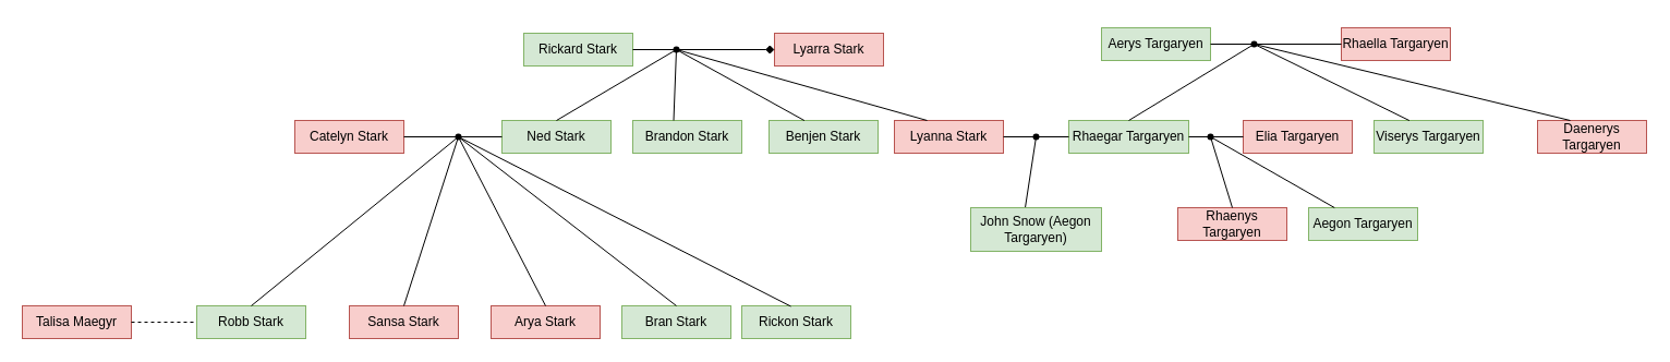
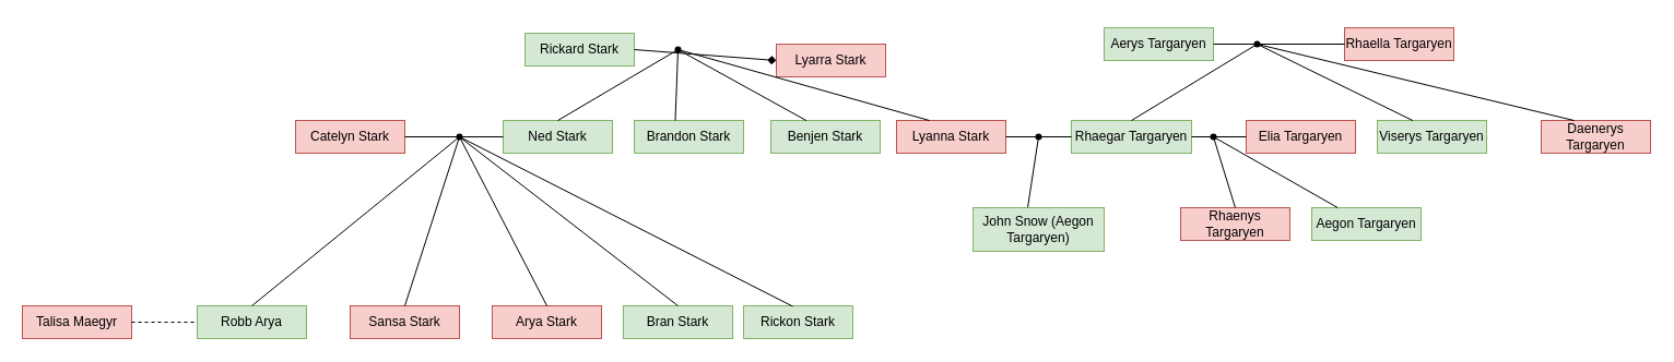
  <mxCell id="0" />
  <mxCell id="1" parent="0" />
  <mxCell id="2" value="Rickard Stark" style="rounded=0;whiteSpace=wrap;html=1;fillColor=#d5e8d4;strokeColor=#82b366;" parent="1" vertex="1"><mxGeometry x="480" y="30" width="100" height="30" as="geometry" /></mxCell>
- <mxCell id="3" value="Lyarra Stark" style="rounded=0;whiteSpace=wrap;html=1;fillColor=#f8cecc;strokeColor=#b85450;" parent="1" vertex="1"><mxGeometry x="710" y="30" width="100" height="30" as="geometry" /></mxCell>
+ <mxCell id="3" value="Lyarra Stark" style="rounded=0;whiteSpace=wrap;html=1;fillColor=#f8cecc;strokeColor=#b85450;" parent="1" vertex="1"><mxGeometry x="710" y="40" width="100" height="30" as="geometry" /></mxCell>
  <mxCell id="4" value="Ned Stark" style="rounded=0;whiteSpace=wrap;html=1;fillColor=#d5e8d4;strokeColor=#82b366;" parent="1" vertex="1"><mxGeometry x="460" y="110" width="100" height="30" as="geometry" /></mxCell>
  <mxCell id="5" value="Brandon Stark" style="rounded=0;whiteSpace=wrap;html=1;fillColor=#d5e8d4;strokeColor=#82b366;" parent="1" vertex="1"><mxGeometry x="580" y="110" width="100" height="30" as="geometry" /></mxCell>
  <mxCell id="6" value="Benjen Stark" style="rounded=0;whiteSpace=wrap;html=1;fillColor=#d5e8d4;strokeColor=#82b366;" parent="1" vertex="1"><mxGeometry x="705" y="110" width="100" height="30" as="geometry" /></mxCell>
  <mxCell id="7" value="Lyanna Stark" style="rounded=0;whiteSpace=wrap;html=1;fillColor=#f8cecc;strokeColor=#b85450;" parent="1" vertex="1"><mxGeometry x="820" y="110" width="100" height="30" as="geometry" /></mxCell>
  <mxCell id="8" value="Catelyn Stark" style="rounded=0;whiteSpace=wrap;html=1;fillColor=#f8cecc;strokeColor=#b85450;" parent="1" vertex="1"><mxGeometry x="270" y="110" width="100" height="30" as="geometry" /></mxCell>
- <mxCell id="9" value="Robb Stark" style="rounded=0;whiteSpace=wrap;html=1;fillColor=#d5e8d4;strokeColor=#82b366;" parent="1" vertex="1"><mxGeometry x="180" y="280" width="100" height="30" as="geometry" /></mxCell>
+ <mxCell id="9" value="Robb Arya" style="rounded=0;whiteSpace=wrap;html=1;fillColor=#d5e8d4;strokeColor=#82b366;" parent="1" vertex="1"><mxGeometry x="180" y="280" width="100" height="30" as="geometry" /></mxCell>
  <mxCell id="10" value="Rickon Stark" style="rounded=0;whiteSpace=wrap;html=1;fillColor=#d5e8d4;strokeColor=#82b366;" parent="1" vertex="1"><mxGeometry x="680" y="280" width="100" height="30" as="geometry" /></mxCell>
  <mxCell id="11" value="Bran Stark" style="rounded=0;whiteSpace=wrap;html=1;fillColor=#d5e8d4;strokeColor=#82b366;" parent="1" vertex="1"><mxGeometry x="570" y="280" width="100" height="30" as="geometry" /></mxCell>
  <mxCell id="12" value="Sansa Stark" style="rounded=0;whiteSpace=wrap;html=1;fillColor=#f8cecc;strokeColor=#b85450;" parent="1" vertex="1"><mxGeometry x="320" y="280" width="100" height="30" as="geometry" /></mxCell>
  <mxCell id="13" value="Arya Stark" style="rounded=0;whiteSpace=wrap;html=1;fillColor=#f8cecc;strokeColor=#b85450;" parent="1" vertex="1"><mxGeometry x="450" y="280" width="100" height="30" as="geometry" /></mxCell>
  <mxCell id="14" value="" style="endArrow=none;html=1;rounded=0;exitDx=0;exitDy=0;startArrow=none;" parent="1" source="21" target="4" edge="1"><mxGeometry width="50" height="50" relative="1" as="geometry"><mxPoint x="540" y="230" as="sourcePoint" /><mxPoint x="590" y="180" as="targetPoint" /></mxGeometry></mxCell>
  <mxCell id="15" value="" style="shape=waypoint;sketch=0;fillStyle=solid;size=6;pointerEvents=1;points=[];fillColor=none;resizable=0;rotatable=0;perimeter=centerPerimeter;snapToPoint=1;" parent="1" vertex="1"><mxGeometry x="600" y="25" width="40" height="40" as="geometry" /></mxCell>
  <mxCell id="16" value="" style="endArrow=diamond;html=1;rounded=0;entryX=0;entryY=0.5;entryDx=0;entryDy=0;exitX=1;exitY=0.5;exitDx=0;exitDy=0;" parent="1" source="2" target="3" edge="1"><mxGeometry width="50" height="50" relative="1" as="geometry"><mxPoint x="520" y="190" as="sourcePoint" /><mxPoint x="570" y="140" as="targetPoint" /></mxGeometry></mxCell>
  <mxCell id="17" value="" style="endArrow=none;html=1;rounded=0;exitX=0.5;exitY=0;exitDx=0;exitDy=0;" parent="1" source="4" target="15" edge="1"><mxGeometry width="50" height="50" relative="1" as="geometry"><mxPoint x="520" y="190" as="sourcePoint" /><mxPoint x="570" y="140" as="targetPoint" /></mxGeometry></mxCell>
  <mxCell id="18" value="" style="endArrow=none;html=1;rounded=0;exitX=0.375;exitY=0.001;exitDx=0;exitDy=0;exitPerimeter=0;" parent="1" source="5" target="15" edge="1"><mxGeometry width="50" height="50" relative="1" as="geometry"><mxPoint x="520" y="190" as="sourcePoint" /><mxPoint x="570" y="140" as="targetPoint" /></mxGeometry></mxCell>
  <mxCell id="19" value="" style="endArrow=none;html=1;rounded=0;exitX=0.324;exitY=0.002;exitDx=0;exitDy=0;exitPerimeter=0;entryX=0.515;entryY=0.443;entryDx=0;entryDy=0;entryPerimeter=0;" edge="1" parent="1" source="6" target="15"><mxGeometry width="50" height="50" relative="1" as="geometry"><mxPoint x="600" y="140" as="sourcePoint" /><mxPoint x="620" y="50" as="targetPoint" /></mxGeometry></mxCell>
  <mxCell id="20" value="" style="endArrow=none;html=1;rounded=0;entryX=0.524;entryY=0.406;entryDx=0;entryDy=0;entryPerimeter=0;exitX=0.3;exitY=0;exitDx=0;exitDy=0;exitPerimeter=0;" edge="1" parent="1" source="7" target="15"><mxGeometry width="50" height="50" relative="1" as="geometry"><mxPoint x="600" y="140" as="sourcePoint" /><mxPoint x="620" y="50" as="targetPoint" /></mxGeometry></mxCell>
  <mxCell id="21" value="" style="shape=waypoint;sketch=0;fillStyle=solid;size=6;pointerEvents=1;points=[];fillColor=none;resizable=0;rotatable=0;perimeter=centerPerimeter;snapToPoint=1;" vertex="1" parent="1"><mxGeometry x="400" y="105" width="40" height="40" as="geometry" /></mxCell>
  <mxCell id="22" value="" style="endArrow=none;html=1;rounded=0;exitX=1;exitY=0.5;exitDx=0;exitDy=0;entryX=0.54;entryY=0.451;entryDx=0;entryDy=0;entryPerimeter=0;" edge="1" parent="1" source="8" target="21"><mxGeometry width="50" height="50" relative="1" as="geometry"><mxPoint x="430" y="125" as="sourcePoint" /><mxPoint x="420" y="130" as="targetPoint" /></mxGeometry></mxCell>
  <mxCell id="23" value="" style="endArrow=none;html=1;rounded=0;exitX=0.5;exitY=0;exitDx=0;exitDy=0;" edge="1" parent="1" source="13" target="21"><mxGeometry width="50" height="50" relative="1" as="geometry"><mxPoint x="550" y="210" as="sourcePoint" /><mxPoint x="600" y="160" as="targetPoint" /></mxGeometry></mxCell>
  <mxCell id="24" value="" style="endArrow=none;html=1;rounded=0;entryX=0.75;entryY=0.375;entryDx=0;entryDy=0;entryPerimeter=0;exitX=0.5;exitY=0;exitDx=0;exitDy=0;" edge="1" parent="1" source="11" target="21"><mxGeometry width="50" height="50" relative="1" as="geometry"><mxPoint x="540" y="220" as="sourcePoint" /><mxPoint x="590" y="170" as="targetPoint" /></mxGeometry></mxCell>
  <mxCell id="25" value="" style="endArrow=none;html=1;rounded=0;exitX=0.556;exitY=0.403;exitDx=0;exitDy=0;exitPerimeter=0;entryX=0.45;entryY=0.016;entryDx=0;entryDy=0;entryPerimeter=0;" edge="1" parent="1" source="21" target="10"><mxGeometry width="50" height="50" relative="1" as="geometry"><mxPoint x="550" y="210" as="sourcePoint" /><mxPoint x="600" y="160" as="targetPoint" /></mxGeometry></mxCell>
  <mxCell id="26" value="" style="endArrow=none;html=1;rounded=0;exitX=0.444;exitY=0.515;exitDx=0;exitDy=0;exitPerimeter=0;entryX=0.5;entryY=0;entryDx=0;entryDy=0;" edge="1" parent="1" source="21" target="9"><mxGeometry width="50" height="50" relative="1" as="geometry"><mxPoint x="550" y="210" as="sourcePoint" /><mxPoint x="600" y="160" as="targetPoint" /></mxGeometry></mxCell>
  <mxCell id="27" value="" style="endArrow=none;html=1;rounded=0;exitX=0.5;exitY=0;exitDx=0;exitDy=0;" edge="1" parent="1" source="12"><mxGeometry width="50" height="50" relative="1" as="geometry"><mxPoint x="230" y="210" as="sourcePoint" /><mxPoint x="420" y="125" as="targetPoint" /></mxGeometry></mxCell>
  <mxCell id="28" value="Talisa Maegyr" style="rounded=0;whiteSpace=wrap;html=1;fillColor=#f8cecc;strokeColor=#b85450;" vertex="1" parent="1"><mxGeometry x="20" y="280" width="100" height="30" as="geometry" /></mxCell>
  <mxCell id="29" value="" style="endArrow=none;html=1;rounded=0;exitX=1;exitY=0.5;exitDx=0;exitDy=0;entryX=0;entryY=0.5;entryDx=0;entryDy=0;dashed=1;" edge="1" parent="1" source="28" target="9"><mxGeometry width="50" height="50" relative="1" as="geometry"><mxPoint x="230" y="210" as="sourcePoint" /><mxPoint x="280" y="160" as="targetPoint" /></mxGeometry></mxCell>
  <mxCell id="30" value="Aerys Targaryen" style="rounded=0;whiteSpace=wrap;html=1;fillColor=#d5e8d4;strokeColor=#82b366;" vertex="1" parent="1"><mxGeometry x="1010" y="25" width="100" height="30" as="geometry" /></mxCell>
  <mxCell id="31" value="Rhaella Targaryen" style="rounded=0;whiteSpace=wrap;html=1;fillColor=#f8cecc;strokeColor=#b85450;" vertex="1" parent="1"><mxGeometry x="1230" y="25" width="100" height="30" as="geometry" /></mxCell>
  <mxCell id="32" value="Rhaegar Targaryen" style="rounded=0;whiteSpace=wrap;html=1;fillColor=#d5e8d4;strokeColor=#82b366;" vertex="1" parent="1"><mxGeometry x="980" y="110" width="110" height="30" as="geometry" /></mxCell>
  <mxCell id="33" value="Viserys Targaryen" style="rounded=0;whiteSpace=wrap;html=1;fillColor=#d5e8d4;strokeColor=#82b366;" vertex="1" parent="1"><mxGeometry x="1260" y="110" width="100" height="30" as="geometry" /></mxCell>
  <mxCell id="34" value="Daenerys Targaryen" style="rounded=0;whiteSpace=wrap;html=1;fillColor=#f8cecc;strokeColor=#b85450;" vertex="1" parent="1"><mxGeometry x="1410" y="110" width="100" height="30" as="geometry" /></mxCell>
  <mxCell id="35" value="" style="shape=waypoint;sketch=0;fillStyle=solid;size=6;pointerEvents=1;points=[];fillColor=none;resizable=0;rotatable=0;perimeter=centerPerimeter;snapToPoint=1;" vertex="1" parent="1"><mxGeometry x="1130" y="20" width="40" height="40" as="geometry" /></mxCell>
  <mxCell id="36" value="" style="endArrow=none;html=1;rounded=0;entryX=0;entryY=0.5;entryDx=0;entryDy=0;exitX=1;exitY=0.5;exitDx=0;exitDy=0;" edge="1" parent="1" source="30" target="31"><mxGeometry width="50" height="50" relative="1" as="geometry"><mxPoint x="1050" y="185" as="sourcePoint" /><mxPoint x="1100" y="135" as="targetPoint" /></mxGeometry></mxCell>
  <mxCell id="37" value="" style="endArrow=none;html=1;rounded=0;exitX=0.5;exitY=0;exitDx=0;exitDy=0;" edge="1" parent="1" source="32" target="35"><mxGeometry width="50" height="50" relative="1" as="geometry"><mxPoint x="1050" y="185" as="sourcePoint" /><mxPoint x="1100" y="135" as="targetPoint" /></mxGeometry></mxCell>
  <mxCell id="38" value="" style="endArrow=none;html=1;rounded=0;exitX=0.324;exitY=0.002;exitDx=0;exitDy=0;exitPerimeter=0;entryX=0.515;entryY=0.443;entryDx=0;entryDy=0;entryPerimeter=0;" edge="1" parent="1" source="33" target="35"><mxGeometry width="50" height="50" relative="1" as="geometry"><mxPoint x="1130" y="135" as="sourcePoint" /><mxPoint x="1150" y="45" as="targetPoint" /></mxGeometry></mxCell>
  <mxCell id="39" value="" style="endArrow=none;html=1;rounded=0;entryX=0.524;entryY=0.406;entryDx=0;entryDy=0;entryPerimeter=0;exitX=0.3;exitY=0;exitDx=0;exitDy=0;exitPerimeter=0;" edge="1" parent="1" source="34" target="35"><mxGeometry width="50" height="50" relative="1" as="geometry"><mxPoint x="1130" y="135" as="sourcePoint" /><mxPoint x="1150" y="45" as="targetPoint" /></mxGeometry></mxCell>
  <mxCell id="40" value="" style="endArrow=none;html=1;rounded=0;exitDx=0;exitDy=0;entryX=0;entryY=0.5;entryDx=0;entryDy=0;startArrow=none;" edge="1" parent="1" source="43" target="32"><mxGeometry width="50" height="50" relative="1" as="geometry"><mxPoint x="980" y="210" as="sourcePoint" /><mxPoint x="1030" y="160" as="targetPoint" /></mxGeometry></mxCell>
  <mxCell id="41" value="" style="endArrow=none;html=1;rounded=0;entryX=0.511;entryY=0.627;entryDx=0;entryDy=0;entryPerimeter=0;" edge="1" parent="1" target="43"><mxGeometry width="50" height="50" relative="1" as="geometry"><mxPoint x="940" y="190" as="sourcePoint" /><mxPoint x="940" y="170" as="targetPoint" /></mxGeometry></mxCell>
  <mxCell id="42" value="" style="endArrow=none;html=1;rounded=0;exitDx=0;exitDy=0;startArrow=none;" edge="1" parent="1" source="43"><mxGeometry width="50" height="50" relative="1" as="geometry"><mxPoint x="920" y="125" as="sourcePoint" /><mxPoint x="950" y="125" as="targetPoint" /></mxGeometry></mxCell>
  <mxCell id="43" value="" style="shape=waypoint;sketch=0;fillStyle=solid;size=6;pointerEvents=1;points=[];fillColor=none;resizable=0;rotatable=0;perimeter=centerPerimeter;snapToPoint=1;" vertex="1" parent="1"><mxGeometry x="930" y="105" width="40" height="40" as="geometry" /></mxCell>
  <mxCell id="44" value="" style="endArrow=none;html=1;rounded=0;exitX=1;exitY=0.5;exitDx=0;exitDy=0;" edge="1" parent="1" source="7" target="43"><mxGeometry width="50" height="50" relative="1" as="geometry"><mxPoint x="920" y="125" as="sourcePoint" /><mxPoint x="950" y="125" as="targetPoint" /></mxGeometry></mxCell>
  <mxCell id="45" value="John Snow (Aegon Targaryen)" style="rounded=0;whiteSpace=wrap;html=1;fillColor=#d5e8d4;strokeColor=#82b366;" vertex="1" parent="1"><mxGeometry x="890" y="190" width="120" height="40" as="geometry" /></mxCell>
  <mxCell id="46" value="Elia Targaryen" style="rounded=0;whiteSpace=wrap;html=1;fillColor=#f8cecc;strokeColor=#b85450;" vertex="1" parent="1"><mxGeometry x="1140" y="110" width="100" height="30" as="geometry" /></mxCell>
  <mxCell id="47" value="" style="endArrow=none;html=1;rounded=0;exitDx=0;exitDy=0;entryX=0;entryY=0.5;entryDx=0;entryDy=0;startArrow=none;" edge="1" parent="1" source="48" target="46"><mxGeometry width="50" height="50" relative="1" as="geometry"><mxPoint x="1250" y="210" as="sourcePoint" /><mxPoint x="1300" y="160" as="targetPoint" /></mxGeometry></mxCell>
  <mxCell id="48" value="" style="shape=waypoint;sketch=0;fillStyle=solid;size=6;pointerEvents=1;points=[];fillColor=none;resizable=0;rotatable=0;perimeter=centerPerimeter;snapToPoint=1;" vertex="1" parent="1"><mxGeometry x="1090" y="105" width="40" height="40" as="geometry" /></mxCell>
  <mxCell id="49" value="" style="endArrow=none;html=1;rounded=0;exitX=1;exitY=0.5;exitDx=0;exitDy=0;entryDx=0;entryDy=0;" edge="1" parent="1" source="32" target="48"><mxGeometry width="50" height="50" relative="1" as="geometry"><mxPoint x="1090" y="125" as="sourcePoint" /><mxPoint x="1120" y="125" as="targetPoint" /></mxGeometry></mxCell>
  <mxCell id="50" value="Rhaenys Targaryen" style="rounded=0;whiteSpace=wrap;html=1;fillColor=#f8cecc;strokeColor=#b85450;" vertex="1" parent="1"><mxGeometry x="1080" y="190" width="100" height="30" as="geometry" /></mxCell>
  <mxCell id="51" value="Aegon Targaryen" style="rounded=0;whiteSpace=wrap;html=1;fillColor=#d5e8d4;strokeColor=#82b366;" vertex="1" parent="1"><mxGeometry x="1200" y="190" width="100" height="30" as="geometry" /></mxCell>
  <mxCell id="52" value="" style="endArrow=none;html=1;rounded=0;entryX=0.5;entryY=0;entryDx=0;entryDy=0;" edge="1" parent="1" source="48" target="50"><mxGeometry width="50" height="50" relative="1" as="geometry"><mxPoint x="1200" y="210" as="sourcePoint" /><mxPoint x="1250" y="160" as="targetPoint" /></mxGeometry></mxCell>
  <mxCell id="53" value="" style="endArrow=none;html=1;rounded=0;exitX=0.523;exitY=0.433;exitDx=0;exitDy=0;exitPerimeter=0;" edge="1" parent="1" source="48" target="51"><mxGeometry width="50" height="50" relative="1" as="geometry"><mxPoint x="1200" y="210" as="sourcePoint" /><mxPoint x="1250" y="160" as="targetPoint" /></mxGeometry></mxCell>
